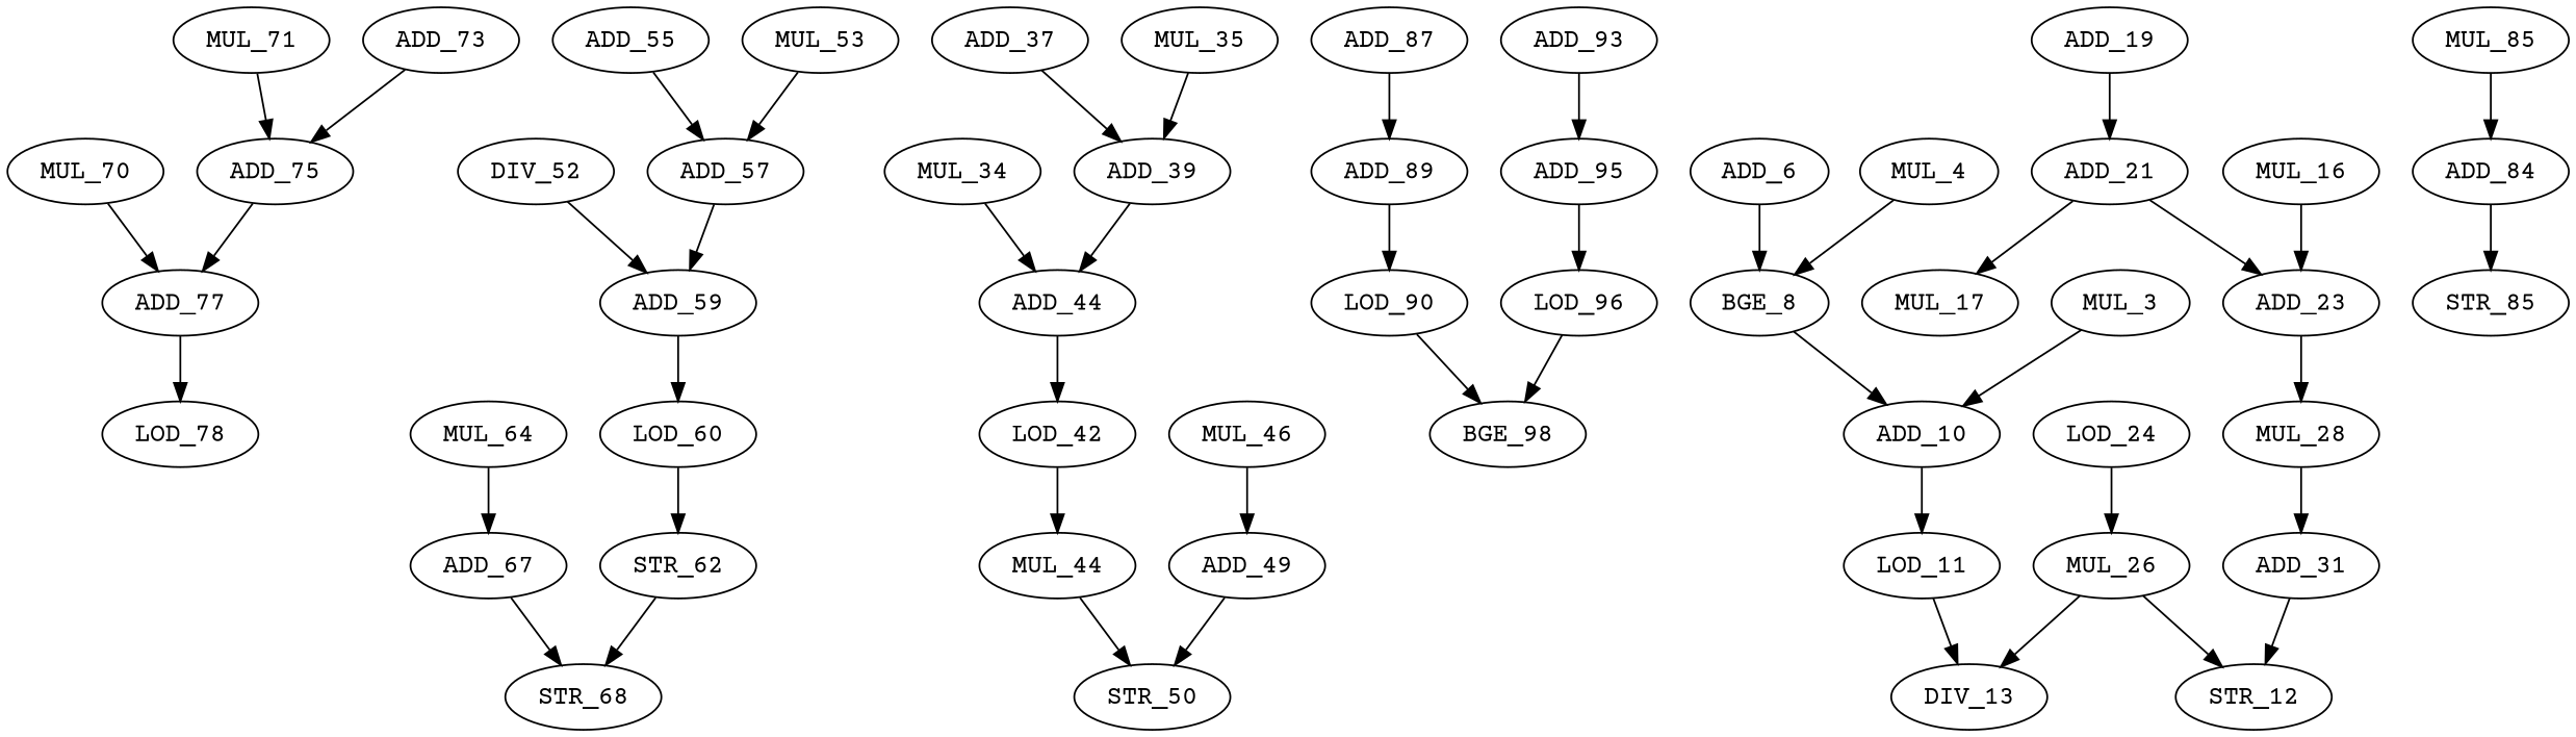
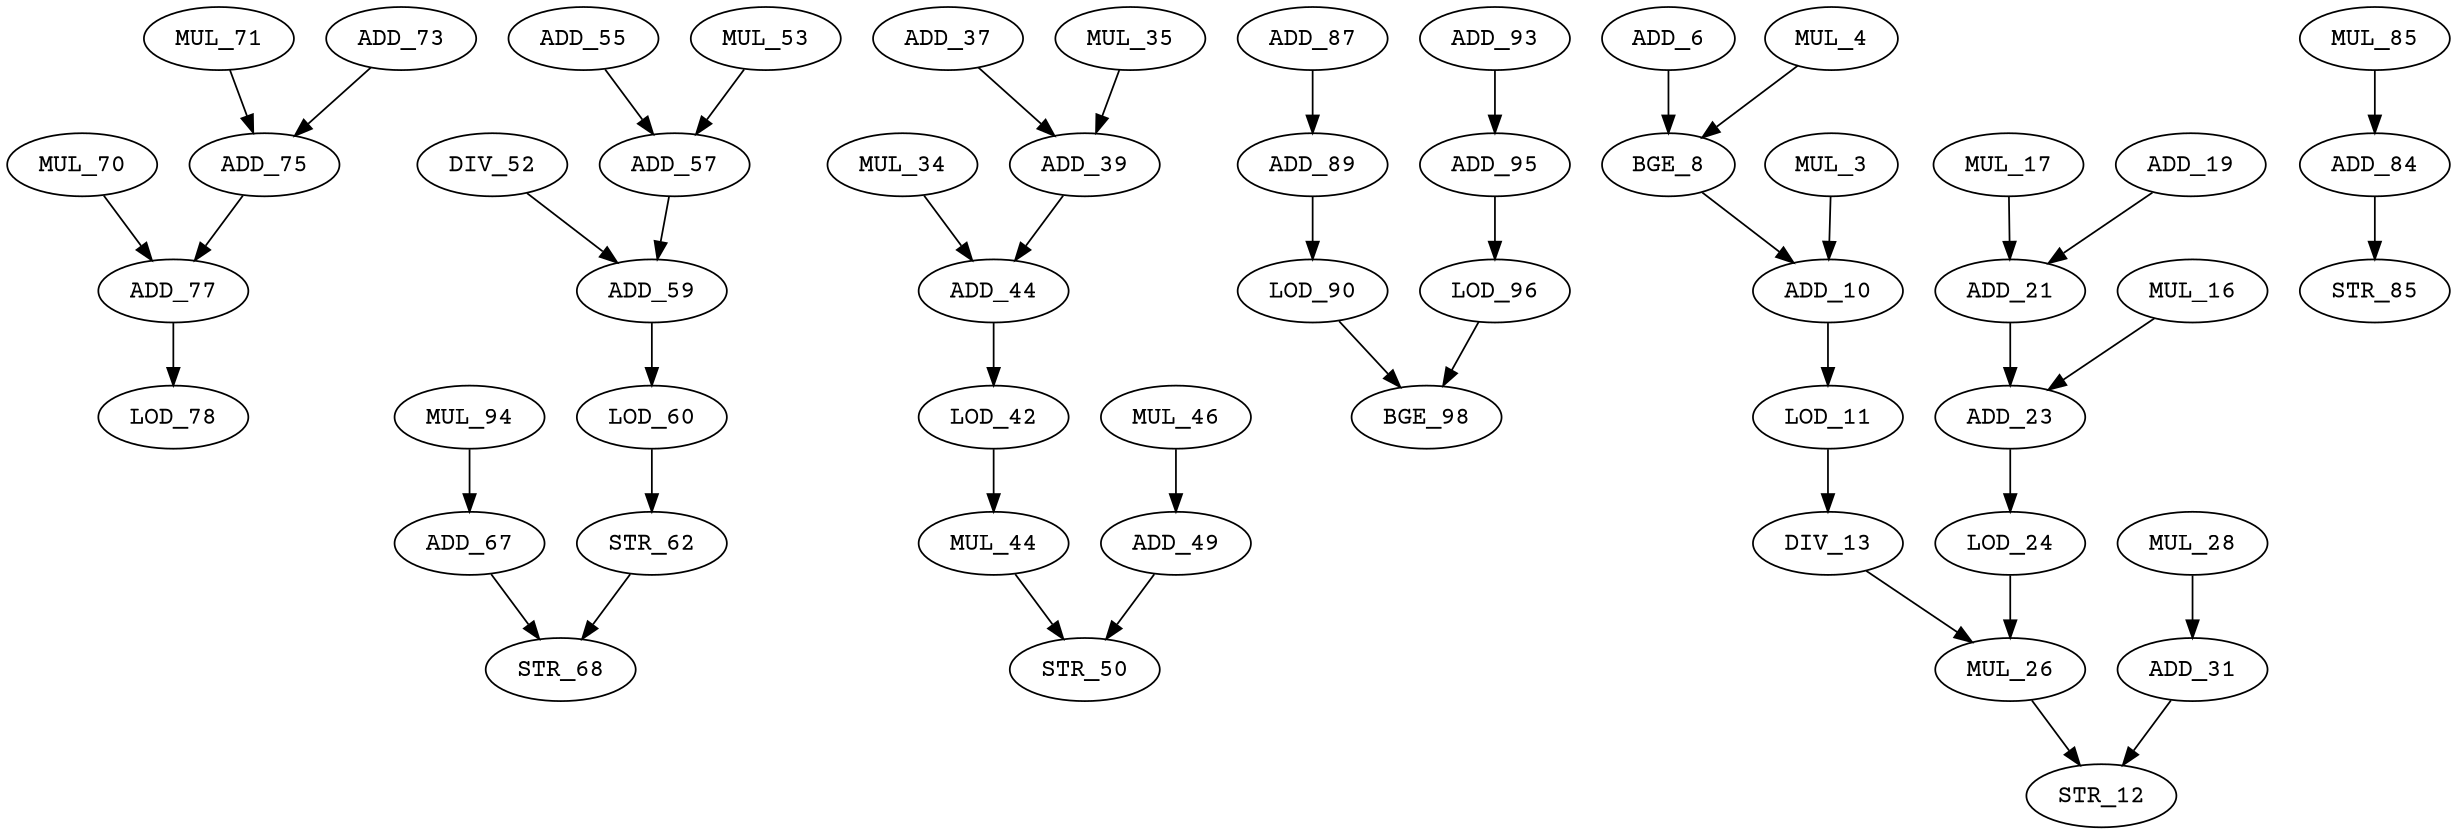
  digraph {
    fontname="Courier Prime"
    node [fontname="Courier Prime"]
    edge [fontname="Courier Prime"]
    n1 [label=ADD_75]
    n2 [label=ADD_77]
    n3 [label=LOD_78]
    n4 [label=LOD_60]
    n5 [label=STR_62]
    n6 [label=STR_68]
    n7 [label=MUL_34]
    n8 [label=ADD_44]
    n9 [label=LOD_42]
    n10 [label=BGE_98]
    n11 [label=ADD_6]
    n12 [label=BGE_8]
    n13 [label=ADD_10]
    n14 [label=LOD_90]
    n15 [label=MUL_46]
    n16 [label=ADD_49]
    n17 [label=STR_50]
    n18 [label=DIV_52]
    n19 [label=ADD_59]
    n20 [label=ADD_37]
    n21 [label=ADD_39]
    n22 [label=MUL_17]
    n23 [label=ADD_21]
    n24 [label=ADD_23]
    n25 [label=MUL_4]
    n26 [label=MUL_44]
    n27 [label=LOD_11]
    n28 [label=DIV_13]
    n29 [label=MUL_26]
    n30 [label=STR_12]
    n31 [label=MUL_71]
    n32 [label=MUL_3]
-   n33 [label=MUL_64]
+   n33 [label=MUL_94]
    n34 [label=ADD_67]
    n35 [label=MUL_16]
    n36 [label=LOD_24]
    n37 [label=ADD_89]
    n38 [label=LOD_96]
    n39 [label=ADD_55]
    n40 [label=ADD_57]
    n41 [label=STR_85]
    n42 [label=ADD_93]
    n43 [label=ADD_95]
    n44 [label=ADD_73]
    n45 [label=ADD_84]
    n46 [label=ADD_87]
    n47 [label=ADD_19]
    n48 [label=MUL_35]
    n49 [label=MUL_70]
    n50 [label=MUL_28]
    n51 [label=ADD_31]
    n52 [label=MUL_53]
    n53 [label=MUL_85]
    n1 -> n2
    n2 -> n3
    n4 -> n5
    n5 -> n6
    n7 -> n8
    n8 -> n9
    n9 -> n26
    n11 -> n12
    n12 -> n13
    n13 -> n27
    n14 -> n10
    n15 -> n16
    n16 -> n17
    n18 -> n19
    n19 -> n4
    n20 -> n21
    n21 -> n8
-   n23 -> n22
+   n22 -> n23
    n23 -> n24
-   n24 -> n50
+   n24 -> n36
    n25 -> n12
    n26 -> n17
    n27 -> n28
-   n29 -> n28
+   n28 -> n29
    n29 -> n30
    n31 -> n1
    n32 -> n13
    n33 -> n34
    n34 -> n6
    n35 -> n24
    n36 -> n29
    n37 -> n14
    n38 -> n10
    n39 -> n40
    n40 -> n19
    n42 -> n43
    n43 -> n38
    n44 -> n1
    n45 -> n41
    n46 -> n37
    n47 -> n23
    n48 -> n21
    n49 -> n2
    n50 -> n51
    n51 -> n30
    n52 -> n40
    n53 -> n45
  }
